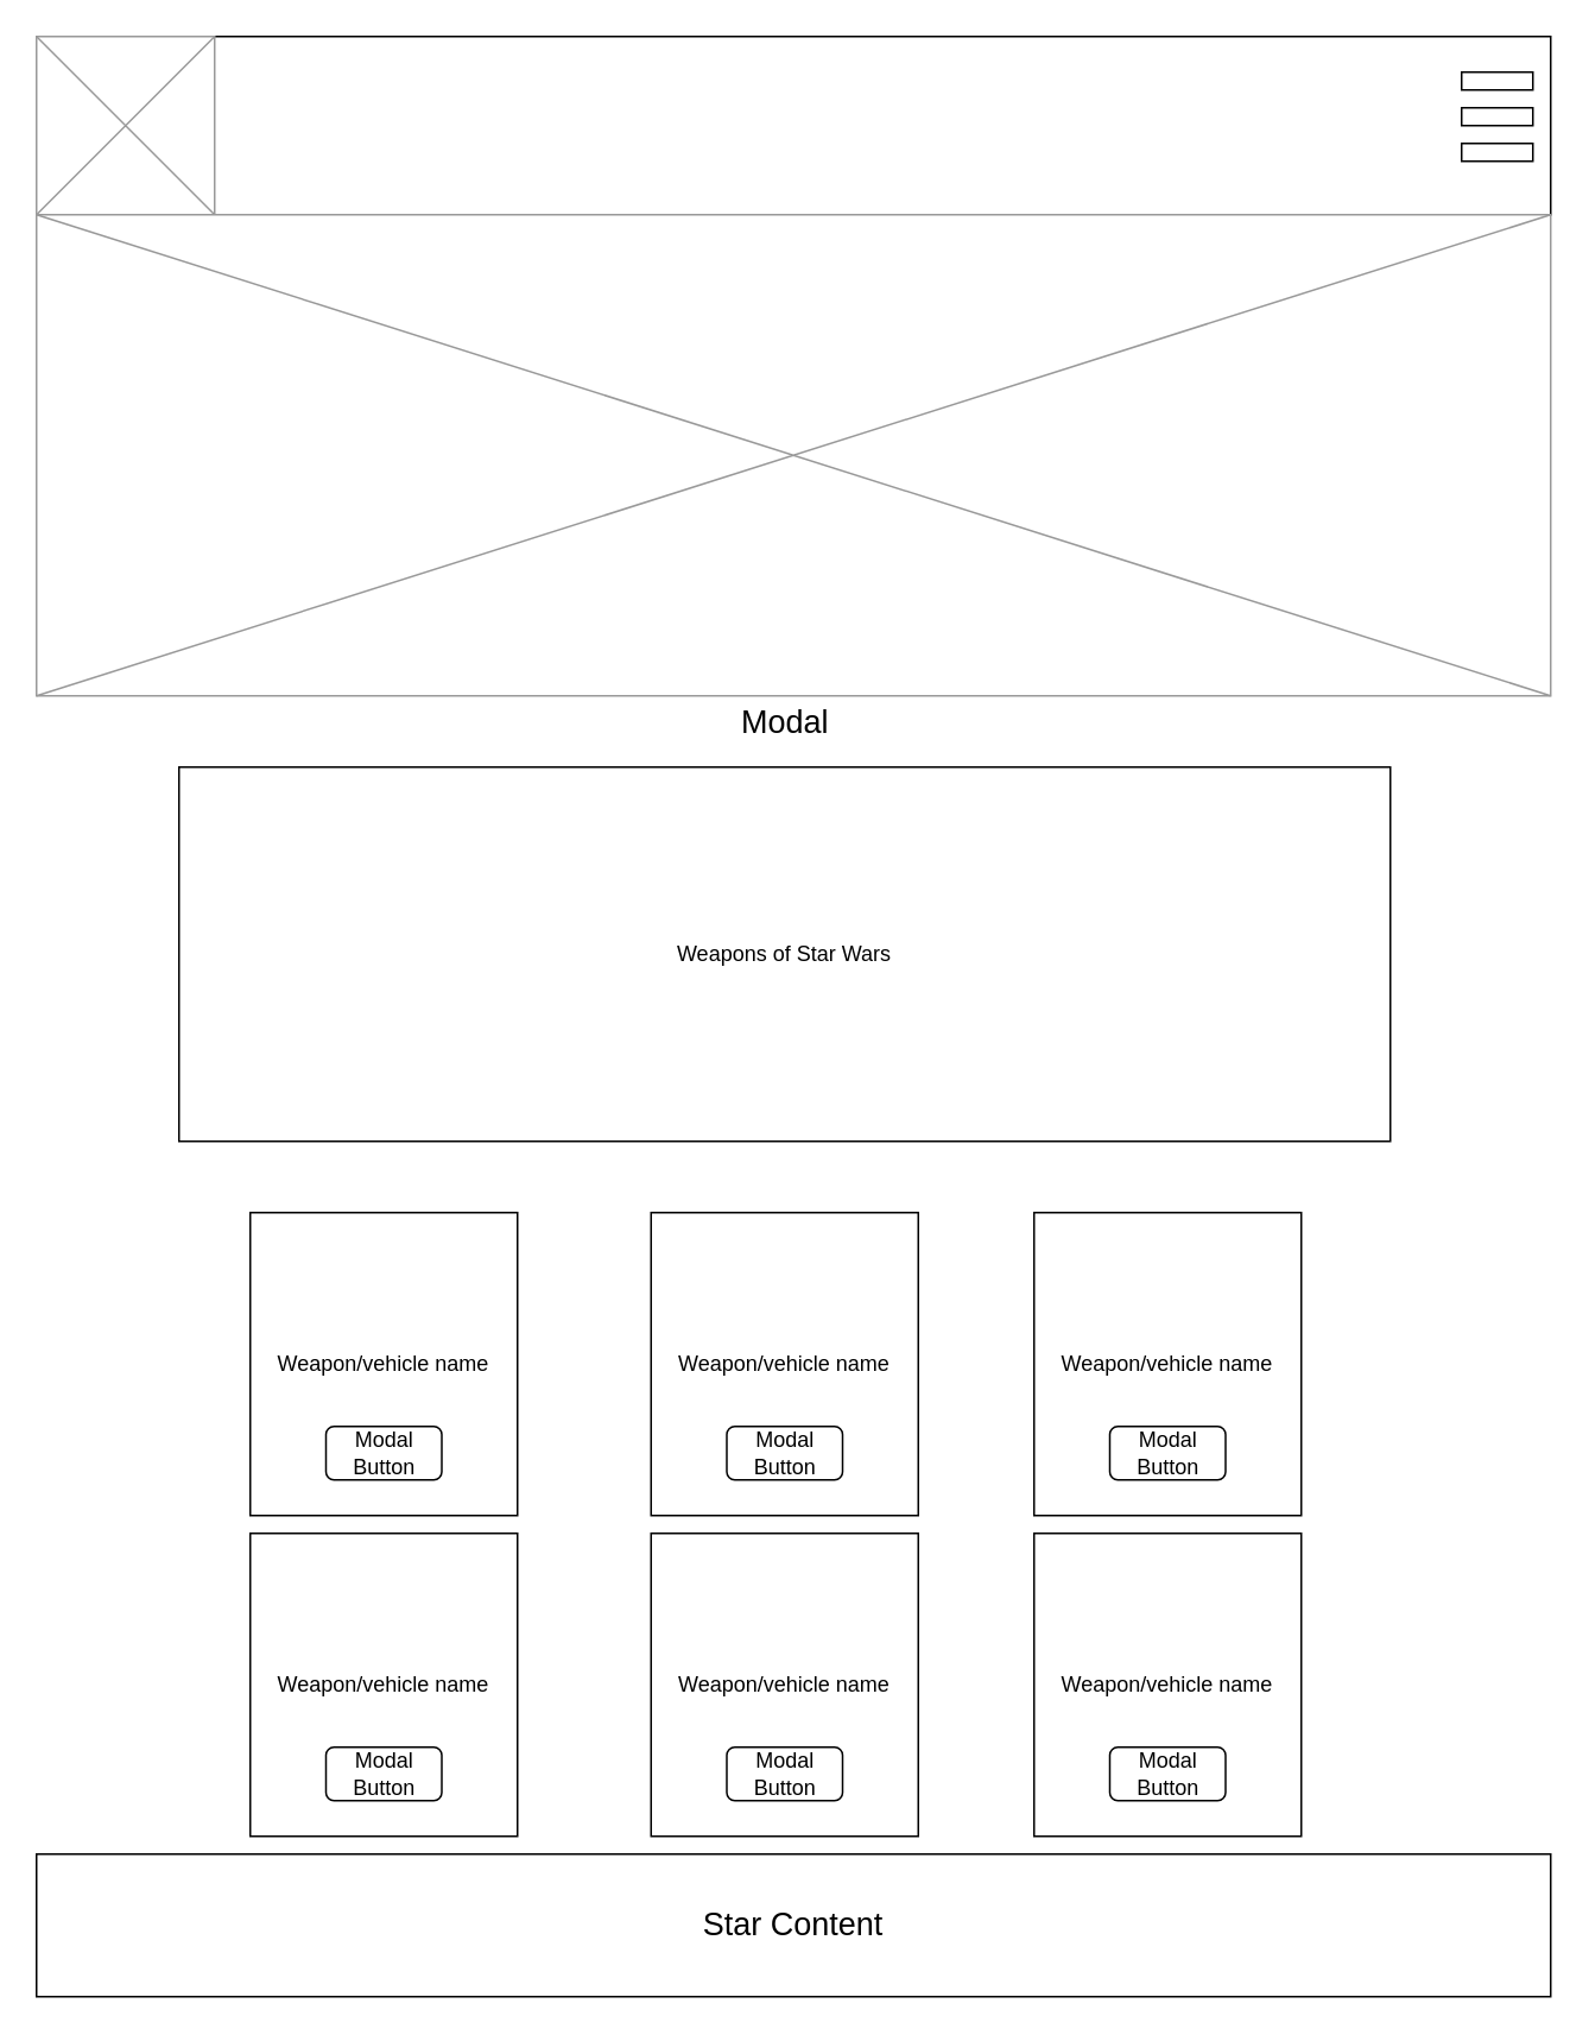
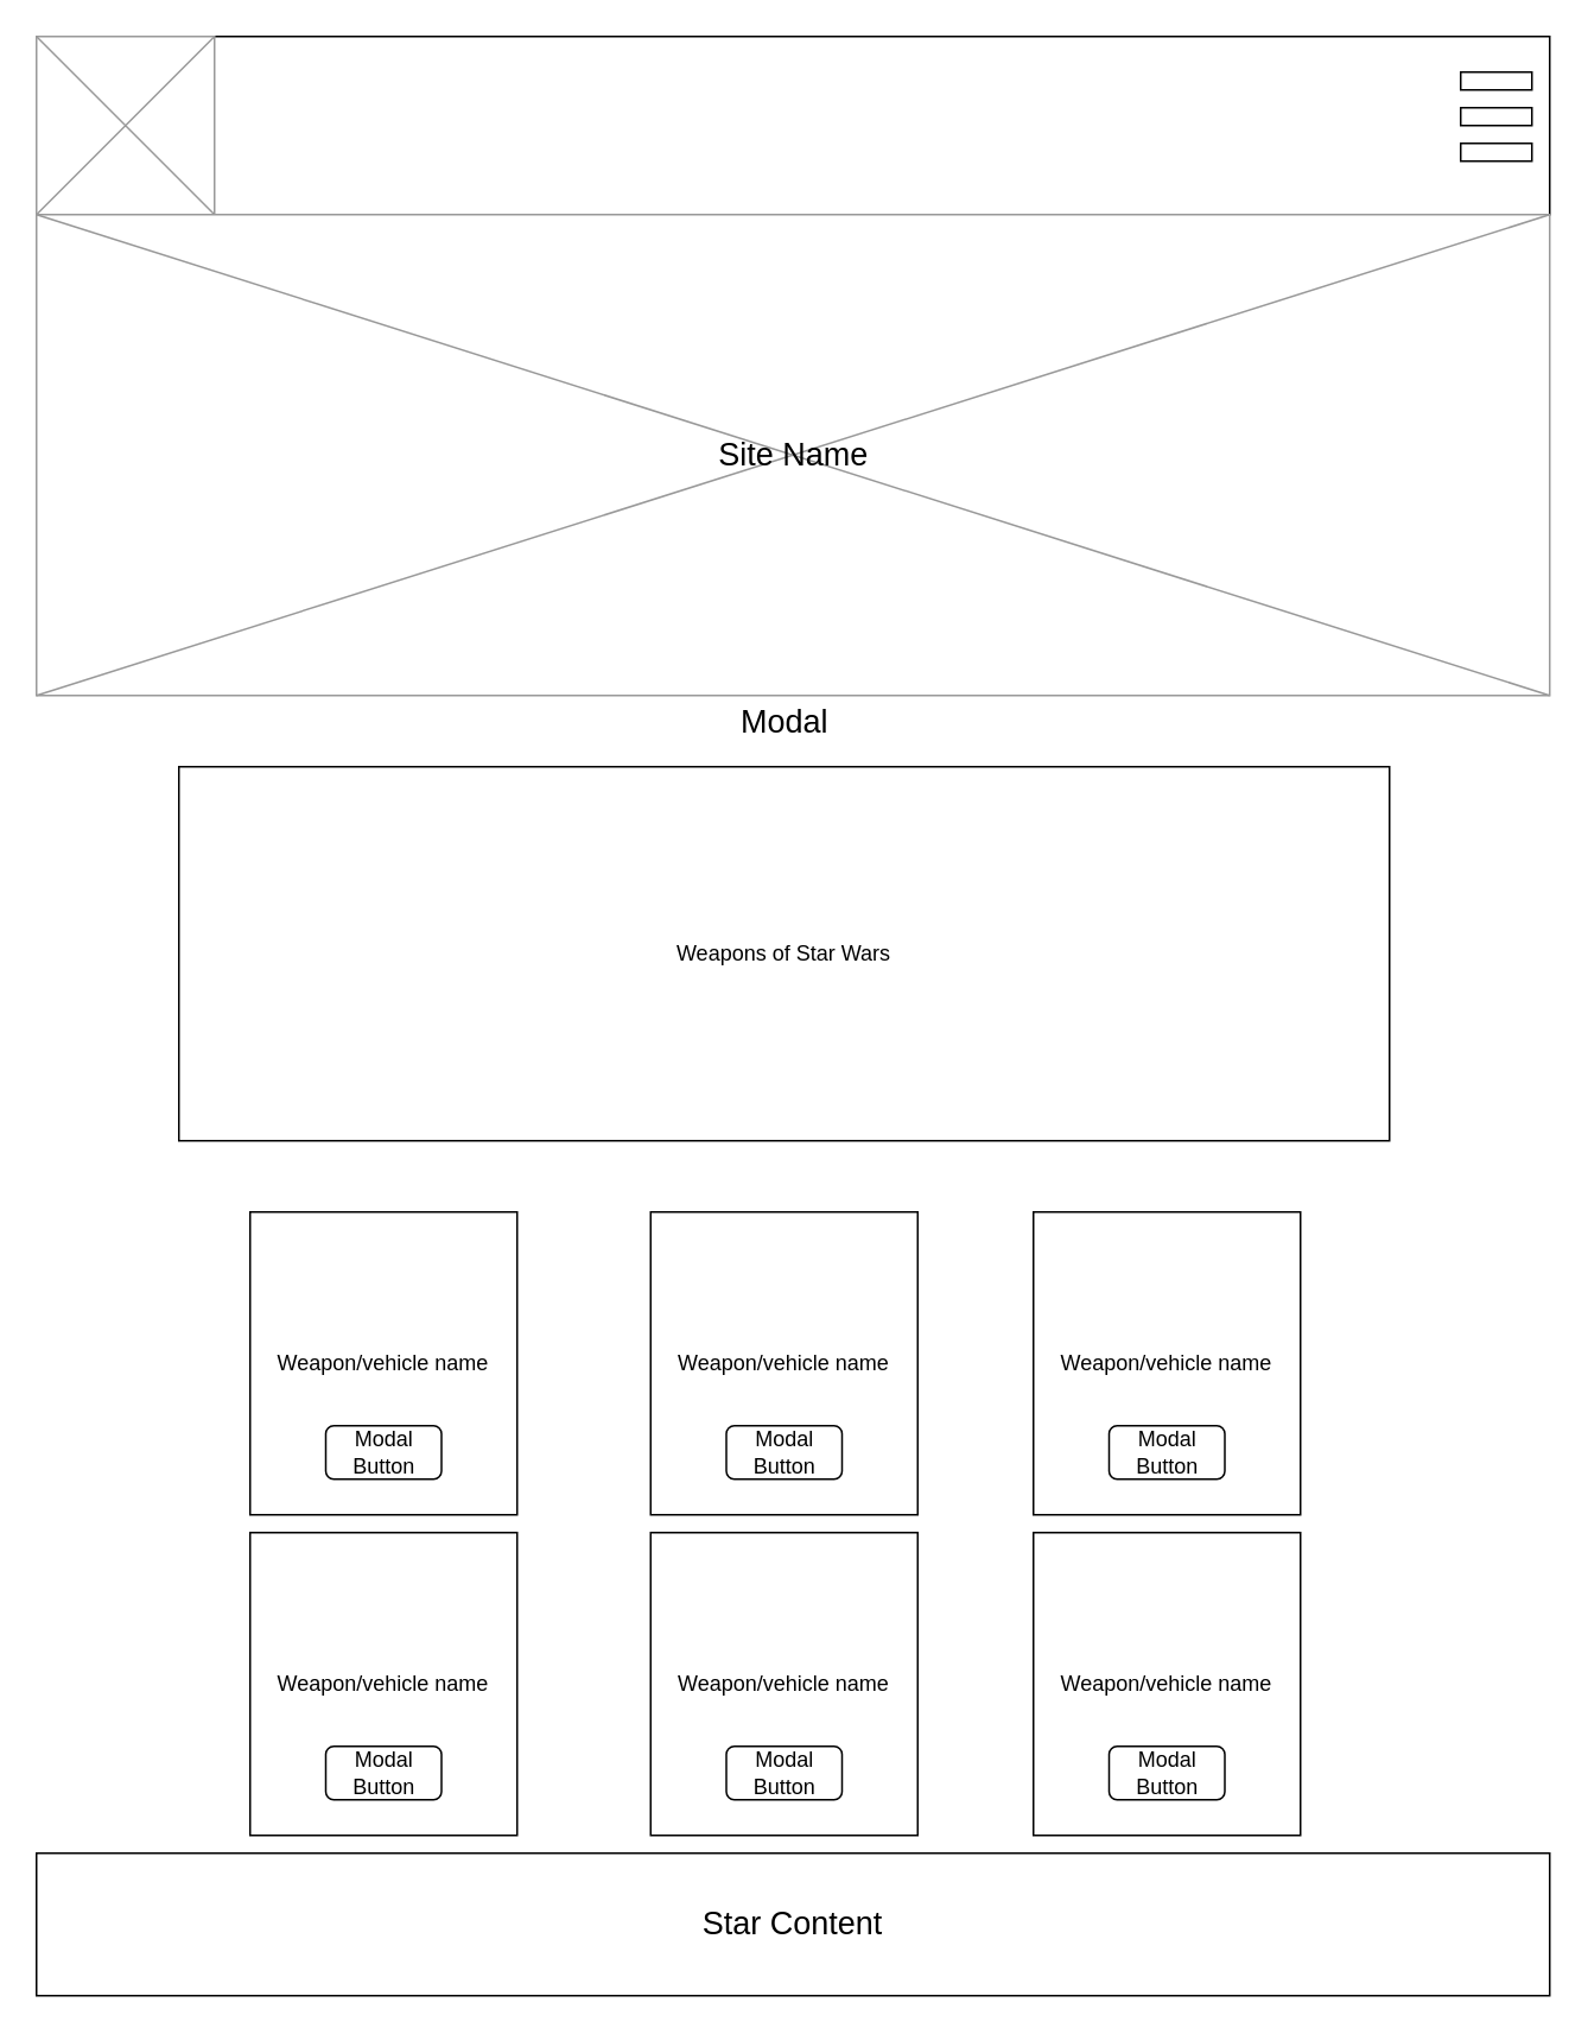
  <mxCell id="0" />
  <mxCell id="1" parent="0" />
  <mxCell id="2" value="" style="rounded=0;whiteSpace=wrap;html=1;" vertex="1" parent="1"><mxGeometry width="850" height="100" as="geometry" x="20" y="20" /></mxCell>
  <mxCell id="3" value="" style="verticalLabelPosition=bottom;shadow=0;dashed=0;align=center;html=1;verticalAlign=top;strokeWidth=1;shape=mxgraph.mockup.graphics.simpleIcon;strokeColor=#999999;" vertex="1" parent="1"><mxGeometry width="100" height="100" as="geometry" x="20" y="20" /></mxCell>
  <mxCell id="4" value="" style="rounded=0;whiteSpace=wrap;html=1;" vertex="1" parent="1"><mxGeometry x="820" y="40" width="40" height="10" as="geometry" /></mxCell>
  <mxCell id="5" value="" style="rounded=0;whiteSpace=wrap;html=1;" vertex="1" parent="1"><mxGeometry x="820" y="60" width="40" height="10" as="geometry" /></mxCell>
  <mxCell id="6" value="" style="rounded=0;whiteSpace=wrap;html=1;" vertex="1" parent="1"><mxGeometry x="820" y="80" width="40" height="10" as="geometry" /></mxCell>
  <mxCell id="7" value="" style="verticalLabelPosition=bottom;shadow=0;dashed=0;align=center;html=1;verticalAlign=top;strokeWidth=1;shape=mxgraph.mockup.graphics.simpleIcon;strokeColor=#999999;" vertex="1" parent="1"><mxGeometry y="120" width="850" height="270" as="geometry" x="20" /></mxCell>
+ <mxCell id="8" value="&lt;font style=&quot;font-size: 18px;&quot;&gt;Site Name&lt;/font&gt;" style="text;html=1;align=center;verticalAlign=middle;resizable=0;points=[];autosize=1;strokeColor=none;fillColor=none;strokeWidth=1;" vertex="1" parent="1"><mxGeometry x="390" y="235" width="110" height="40" as="geometry" /></mxCell>
  <mxCell id="9" value="Weapons of Star Wars" style="rounded=0;whiteSpace=wrap;html=1;" vertex="1" parent="1"><mxGeometry x="100" y="430" width="680" height="210" as="geometry" /></mxCell>
  <mxCell id="10" value="&lt;font style=&quot;font-size: 18px;&quot;&gt;Star Content&lt;/font&gt;" style="rounded=0;whiteSpace=wrap;html=1;" vertex="1" parent="1"><mxGeometry y="1040" width="850" height="80" as="geometry" x="20" /></mxCell>
  <mxCell id="11" value="Weapon/vehicle name" style="rounded=0;whiteSpace=wrap;html=1;" vertex="1" parent="1"><mxGeometry x="365" y="680" width="150" height="170" as="geometry" /></mxCell>
  <mxCell id="12" value="Weapon/vehicle name" style="rounded=0;whiteSpace=wrap;html=1;" vertex="1" parent="1"><mxGeometry x="580" y="680" width="150" height="170" as="geometry" /></mxCell>
  <mxCell id="13" value="Weapon/vehicle name" style="rounded=0;whiteSpace=wrap;html=1;" vertex="1" parent="1"><mxGeometry x="140" y="680" width="150" height="170" as="geometry" /></mxCell>
  <mxCell id="14" value="Weapon/vehicle name" style="rounded=0;whiteSpace=wrap;html=1;" vertex="1" parent="1"><mxGeometry x="140" y="860" width="150" height="170" as="geometry" /></mxCell>
  <mxCell id="15" value="Weapon/vehicle name" style="rounded=0;whiteSpace=wrap;html=1;" vertex="1" parent="1"><mxGeometry x="365" y="860" width="150" height="170" as="geometry" /></mxCell>
  <mxCell id="16" value="Weapon/vehicle name" style="rounded=0;whiteSpace=wrap;html=1;" vertex="1" parent="1"><mxGeometry x="580" y="860" width="150" height="170" as="geometry" /></mxCell>
  <mxCell id="17" value="Modal Button" style="rounded=1;whiteSpace=wrap;html=1;" vertex="1" parent="1"><mxGeometry x="182.5" y="800" width="65" height="30" as="geometry" /></mxCell>
  <mxCell id="18" value="Modal Button" style="rounded=1;whiteSpace=wrap;html=1;" vertex="1" parent="1"><mxGeometry x="407.5" y="800" width="65" height="30" as="geometry" /></mxCell>
  <mxCell id="19" value="Modal Button" style="rounded=1;whiteSpace=wrap;html=1;" vertex="1" parent="1"><mxGeometry x="622.5" y="800" width="65" height="30" as="geometry" /></mxCell>
  <mxCell id="20" value="Modal Button" style="rounded=1;whiteSpace=wrap;html=1;" vertex="1" parent="1"><mxGeometry x="622.5" y="980" width="65" height="30" as="geometry" /></mxCell>
  <mxCell id="21" value="Modal Button" style="rounded=1;whiteSpace=wrap;html=1;" vertex="1" parent="1"><mxGeometry x="407.5" y="980" width="65" height="30" as="geometry" /></mxCell>
  <mxCell id="22" value="Modal Button" style="rounded=1;whiteSpace=wrap;html=1;" vertex="1" parent="1"><mxGeometry x="182.5" y="980" width="65" height="30" as="geometry" /></mxCell>
  <mxCell id="23" value="&lt;font style=&quot;font-size: 18px;&quot;&gt;Modal&lt;/font&gt;" style="text;html=1;align=center;verticalAlign=middle;resizable=0;points=[];autosize=1;strokeColor=none;fillColor=none;" vertex="1" parent="1"><mxGeometry x="405" y="385" width="70" height="40" as="geometry" /></mxCell>
